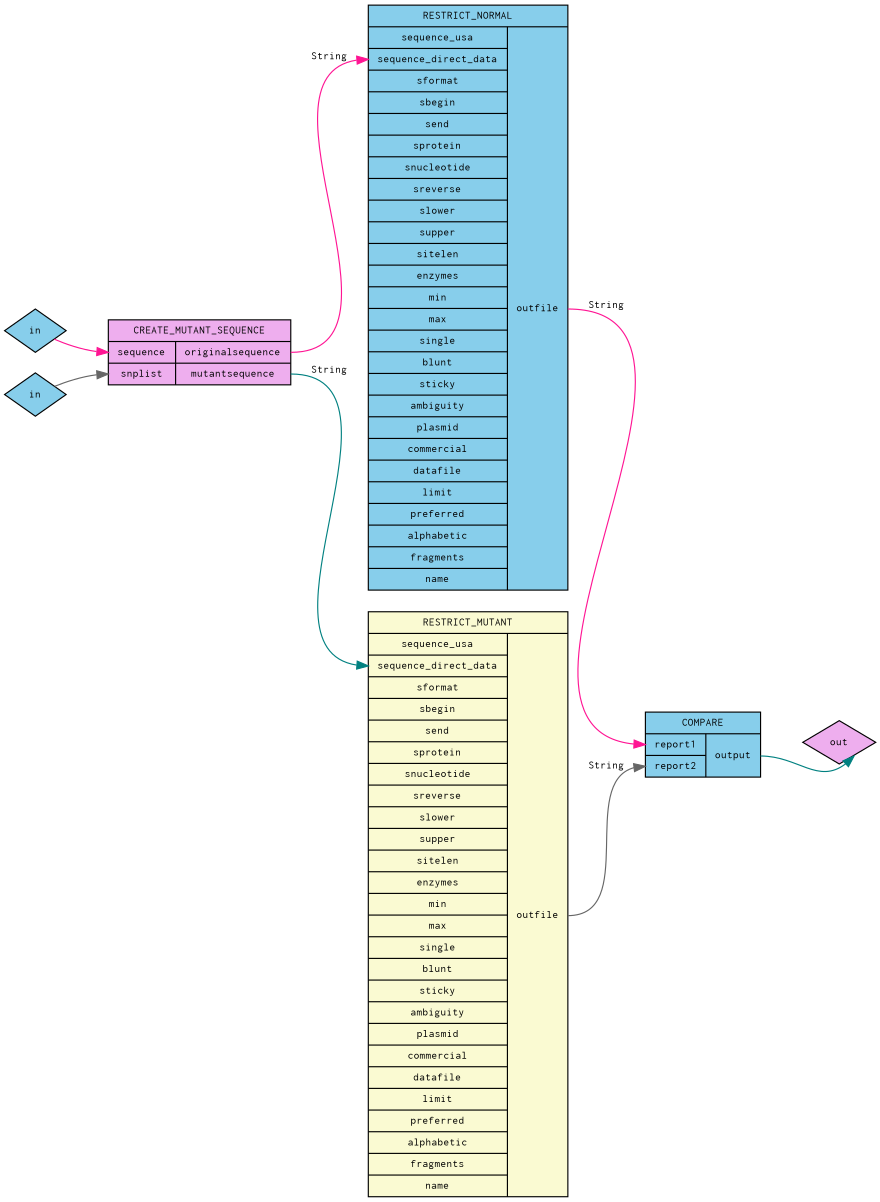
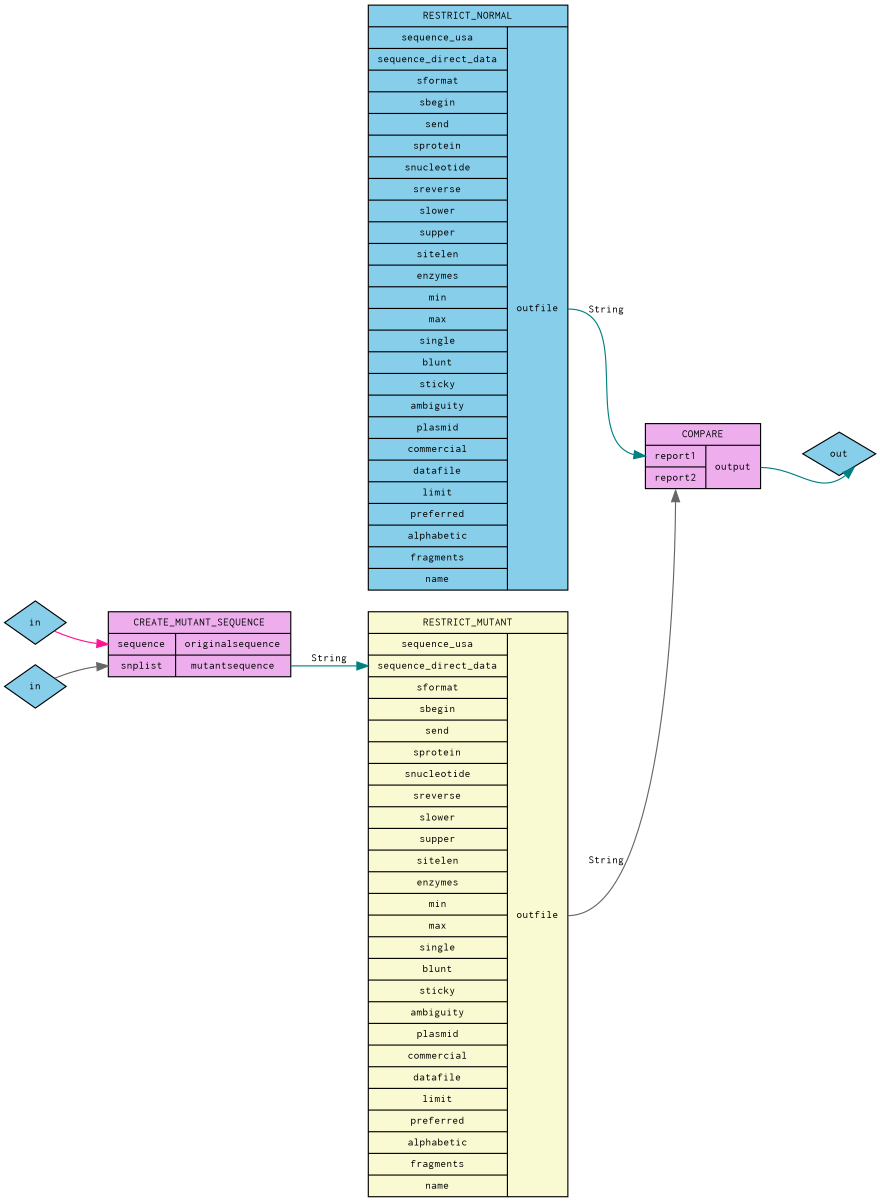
  digraph {
    rankdir=LR
    node [color=black fillcolor=skyblue fontcolor=black fontname=Courier fontsize=10 shape=record style=filled]
    edge [color=teal fontcolor=black fontname=Courier fontsize=10 headport=sequence_direct_data]
-   n1 [fillcolor=plum2 height=0 label=out shape=diamond width=0]
-   n2 [label="{COMPARE}|{{<report1>report1|<report2>report2}|{<output>output}}"]
+   n1 [height=0 label=out shape=diamond width=0]
+   n2 [fillcolor=plum2 label="{COMPARE}|{{<report1>report1|<report2>report2}|{<output>output}}"]
    n3 [height=0 label=in shape=diamond width=0]
    n4 [fillcolor=plum2 label="{CREATE_MUTANT_SEQUENCE}|{{<sequence>sequence|<snplist>snplist}|{<originalsequence>originalsequence|<mutantsequence>mutantsequence}}"]
    n5 [label="{RESTRICT_NORMAL}|{{<sequence_usa>sequence_usa|<sequence_direct_data>sequence_direct_data|<sformat>sformat|<sbegin>sbegin|<send>send|<sprotein>sprotein|<snucleotide>snucleotide|<sreverse>sreverse|<slower>slower|<supper>supper|<sitelen>sitelen|<enzymes>enzymes|<min>min|<max>max|<single>single|<blunt>blunt|<sticky>sticky|<ambiguity>ambiguity|<plasmid>plasmid|<commercial>commercial|<datafile>datafile|<limit>limit|<preferred>preferred|<alphabetic>alphabetic|<fragments>fragments|<name>name}|{<outfile>outfile}}"]
    n6 [fillcolor=lightgoldenrodyellow label="{RESTRICT_MUTANT}|{{<sequence_usa>sequence_usa|<sequence_direct_data>sequence_direct_data|<sformat>sformat|<sbegin>sbegin|<send>send|<sprotein>sprotein|<snucleotide>snucleotide|<sreverse>sreverse|<slower>slower|<supper>supper|<sitelen>sitelen|<enzymes>enzymes|<min>min|<max>max|<single>single|<blunt>blunt|<sticky>sticky|<ambiguity>ambiguity|<plasmid>plasmid|<commercial>commercial|<datafile>datafile|<limit>limit|<preferred>preferred|<alphabetic>alphabetic|<fragments>fragments|<name>name}|{<outfile>outfile}}"]
    n7 [height=0 label=in shape=diamond width=0]
    n2 -> n1 [tailport=output]
    n3 -> n4 [color=deeppink headport=sequence]
-   n4 -> n5 [color=deeppink label=String tailport=originalsequence]
    n4 -> n6 [label=String tailport=mutantsequence]
-   n5 -> n2 [color=deeppink headport=report1 label=String tailport=outfile]
+   n5 -> n2 [headport=report1 label=String tailport=outfile]
    n6 -> n2 [color=gray40 headport=report2 label=String tailport=outfile]
    n7 -> n4 [color=gray40 headport=snplist]
  }
